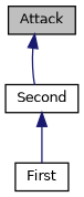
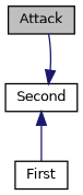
  digraph {
    node [color=black fillcolor=white fontname=Helvetica fontsize=10 shape=record style=filled]
    edge [color=midnightblue dir=back fontname=Helvetica fontsize=10 labelfontname=Helvetica labelfontsize=10 style=solid]
    n1 [fillcolor=grey75 fontcolor=black height=0.2 label=Attack width=0.4]
    n2 [height=0.2 label=Second width=0.4]
    n3 [height=0.2 label=First width=0.4]
-   n1 -> n2
+   n2 -> n1
    n2 -> n3
  }
